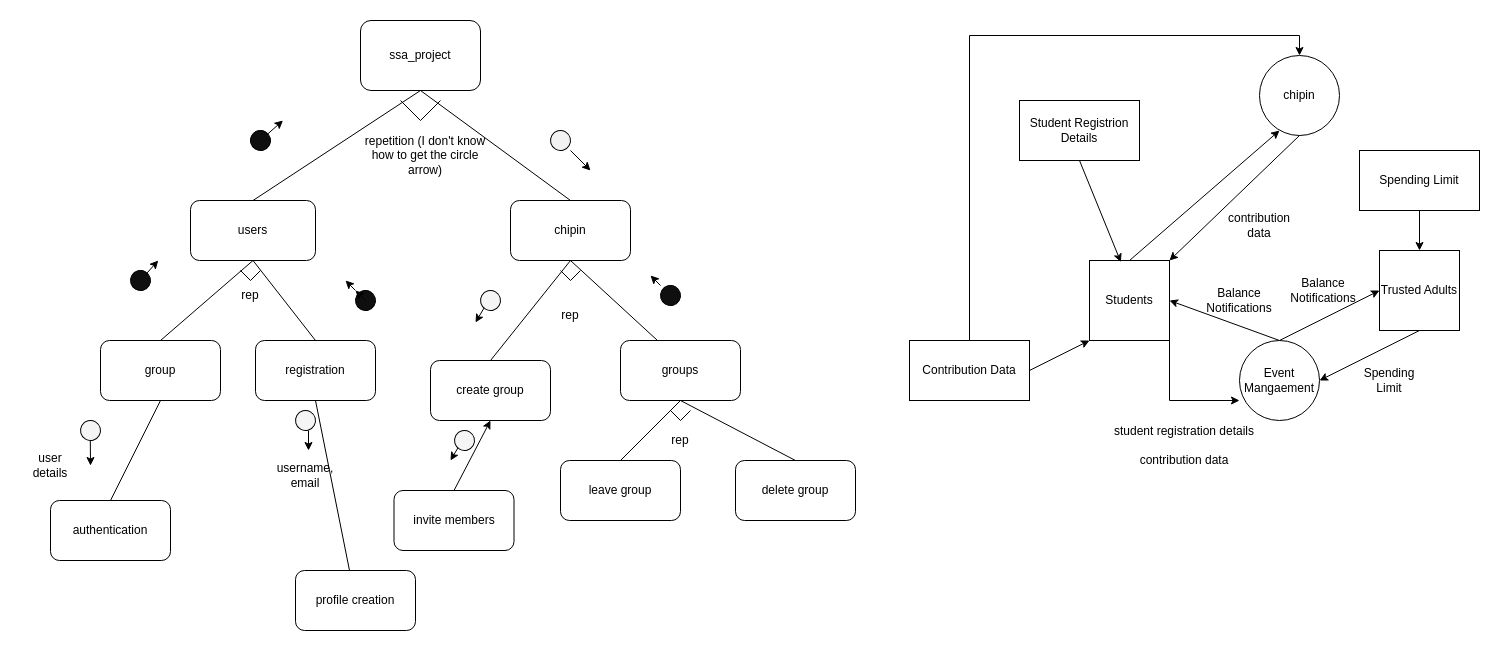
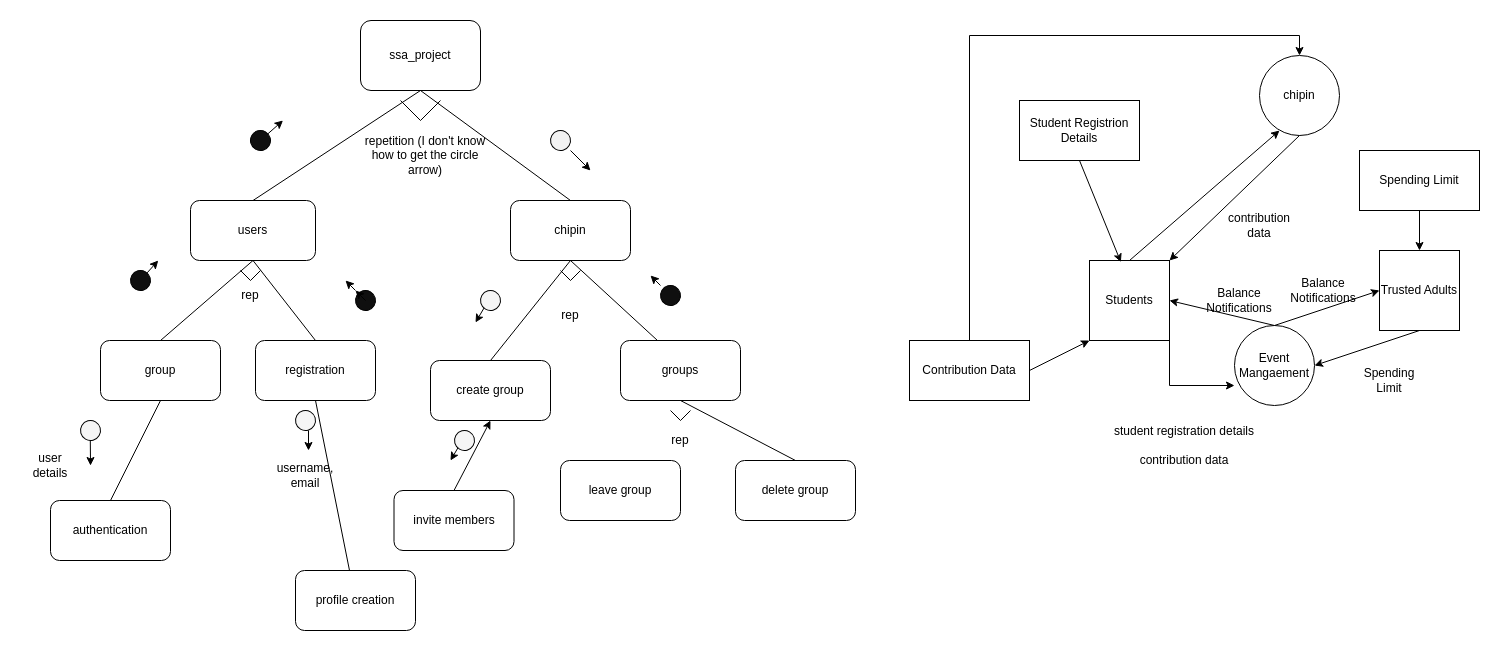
  <mxCell id="0" />
  <mxCell id="1" parent="0" />
  <mxCell id="2" value="ssa_project" style="rounded=1;whiteSpace=wrap;html=1;" vertex="1" parent="1"><mxGeometry x="360" y="20" width="120" height="70" as="geometry" /></mxCell>
  <mxCell id="3" value="users" style="rounded=1;whiteSpace=wrap;html=1;" vertex="1" parent="1"><mxGeometry x="190" y="200" width="125" height="60" as="geometry" /></mxCell>
  <mxCell id="4" value="chipin" style="rounded=1;whiteSpace=wrap;html=1;" vertex="1" parent="1"><mxGeometry x="510" y="200" width="120" height="60" as="geometry" /></mxCell>
  <mxCell id="5" value="" style="endArrow=none;html=1;rounded=0;entryX=0.5;entryY=1;entryDx=0;entryDy=0;exitX=0.5;exitY=0;exitDx=0;exitDy=0;" edge="1" parent="1" source="3" target="2"><mxGeometry width="50" height="50" relative="1" as="geometry"><mxPoint x="440" y="480" as="sourcePoint" /><mxPoint x="420" y="130" as="targetPoint" /></mxGeometry></mxCell>
  <mxCell id="6" value="" style="endArrow=none;html=1;rounded=0;entryX=0.5;entryY=1;entryDx=0;entryDy=0;exitX=0.5;exitY=0;exitDx=0;exitDy=0;" edge="1" parent="1" source="4" target="2"><mxGeometry width="50" height="50" relative="1" as="geometry"><mxPoint x="218" y="260" as="sourcePoint" /><mxPoint x="430" y="100" as="targetPoint" /></mxGeometry></mxCell>
  <mxCell id="7" value="group" style="rounded=1;whiteSpace=wrap;html=1;" vertex="1" parent="1"><mxGeometry x="100" y="340" width="120" height="60" as="geometry" /></mxCell>
  <mxCell id="8" value="registration" style="rounded=1;whiteSpace=wrap;html=1;" vertex="1" parent="1"><mxGeometry x="255" y="340" width="120" height="60" as="geometry" /></mxCell>
  <mxCell id="9" value="" style="endArrow=none;html=1;rounded=0;entryX=0.5;entryY=1;entryDx=0;entryDy=0;exitX=0.5;exitY=0;exitDx=0;exitDy=0;" edge="1" parent="1" source="7" target="3"><mxGeometry width="50" height="50" relative="1" as="geometry"><mxPoint x="290" y="370" as="sourcePoint" /><mxPoint x="400" y="360" as="targetPoint" /><Array as="points" /></mxGeometry></mxCell>
  <mxCell id="10" value="" style="endArrow=none;html=1;rounded=0;entryX=0.5;entryY=1;entryDx=0;entryDy=0;exitX=0.5;exitY=0;exitDx=0;exitDy=0;" edge="1" parent="1" source="8" target="3"><mxGeometry width="50" height="50" relative="1" as="geometry"><mxPoint x="350" y="410" as="sourcePoint" /><mxPoint x="400" y="360" as="targetPoint" /></mxGeometry></mxCell>
  <mxCell id="11" value="authentication" style="rounded=1;whiteSpace=wrap;html=1;" vertex="1" parent="1"><mxGeometry x="50" y="500" width="120" height="60" as="geometry" /></mxCell>
  <mxCell id="12" value="" style="endArrow=none;html=1;rounded=0;entryX=0.5;entryY=1;entryDx=0;entryDy=0;exitX=0.5;exitY=0;exitDx=0;exitDy=0;" edge="1" parent="1" source="11" target="7"><mxGeometry width="50" height="50" relative="1" as="geometry"><mxPoint x="160" y="340" as="sourcePoint" /><mxPoint x="262" y="270" as="targetPoint" /><Array as="points" /></mxGeometry></mxCell>
  <mxCell id="13" value="" style="endArrow=classic;html=1;rounded=0;" edge="1" parent="1" source="15"><mxGeometry width="50" height="50" relative="1" as="geometry"><mxPoint x="262.5" y="140" as="sourcePoint" /><mxPoint x="282.5" y="120" as="targetPoint" /></mxGeometry></mxCell>
  <mxCell id="14" value="" style="endArrow=classic;html=1;rounded=0;" edge="1" parent="1" target="15"><mxGeometry width="50" height="50" relative="1" as="geometry"><mxPoint x="262.5" y="140" as="sourcePoint" /><mxPoint x="282.5" y="120" as="targetPoint" /></mxGeometry></mxCell>
  <mxCell id="15" value="" style="ellipse;whiteSpace=wrap;html=1;aspect=fixed;fillColor=#0F0F0F;rotation=30;" vertex="1" parent="1"><mxGeometry x="250" y="130" width="20" height="20" as="geometry" /></mxCell>
  <mxCell id="16" value="" style="ellipse;whiteSpace=wrap;html=1;aspect=fixed;fillColor=#0F0F0F;rotation=30;" vertex="1" parent="1"><mxGeometry x="355" y="290" width="20" height="20" as="geometry" /></mxCell>
  <mxCell id="17" value="" style="endArrow=classic;html=1;rounded=0;" edge="1" parent="1"><mxGeometry width="50" height="50" relative="1" as="geometry"><mxPoint x="355" y="290" as="sourcePoint" /><mxPoint x="345" y="280" as="targetPoint" /></mxGeometry></mxCell>
  <mxCell id="18" value="" style="ellipse;whiteSpace=wrap;html=1;aspect=fixed;fillColor=#F2F2F2;rotation=30;" vertex="1" parent="1"><mxGeometry x="550" y="130" width="20" height="20" as="geometry" /></mxCell>
  <mxCell id="19" value="" style="endArrow=classic;html=1;rounded=0;" edge="1" parent="1"><mxGeometry width="50" height="50" relative="1" as="geometry"><mxPoint x="570" y="150" as="sourcePoint" /><mxPoint x="590" y="170" as="targetPoint" /></mxGeometry></mxCell>
  <mxCell id="20" value="" style="endArrow=classic;html=1;rounded=0;" edge="1" parent="1" source="22"><mxGeometry width="50" height="50" relative="1" as="geometry"><mxPoint x="142.25" y="273" as="sourcePoint" /><mxPoint x="157.75" y="260" as="targetPoint" /></mxGeometry></mxCell>
  <mxCell id="21" value="" style="endArrow=classic;html=1;rounded=0;" edge="1" parent="1" target="22"><mxGeometry width="50" height="50" relative="1" as="geometry"><mxPoint x="142.25" y="273" as="sourcePoint" /><mxPoint x="157.75" y="260" as="targetPoint" /></mxGeometry></mxCell>
  <mxCell id="22" value="" style="ellipse;whiteSpace=wrap;html=1;aspect=fixed;fillColor=#0F0F0F;rotation=30;" vertex="1" parent="1"><mxGeometry x="130" y="270" width="20" height="20" as="geometry" /></mxCell>
  <mxCell id="23" value="" style="endArrow=none;html=1;rounded=0;" edge="1" parent="1"><mxGeometry width="50" height="50" relative="1" as="geometry"><mxPoint x="420" y="120" as="sourcePoint" /><mxPoint x="400" y="100" as="targetPoint" /></mxGeometry></mxCell>
  <mxCell id="24" value="" style="endArrow=none;html=1;rounded=0;" edge="1" parent="1"><mxGeometry width="50" height="50" relative="1" as="geometry"><mxPoint x="440" y="100" as="sourcePoint" /><mxPoint x="420" y="120" as="targetPoint" /></mxGeometry></mxCell>
  <mxCell id="25" value="" style="endArrow=none;html=1;rounded=0;" edge="1" parent="1"><mxGeometry width="50" height="50" relative="1" as="geometry"><mxPoint x="250" y="280" as="sourcePoint" /><mxPoint x="260" y="270" as="targetPoint" /></mxGeometry></mxCell>
  <mxCell id="26" value="" style="endArrow=none;html=1;rounded=0;" edge="1" parent="1"><mxGeometry width="50" height="50" relative="1" as="geometry"><mxPoint x="250" y="280" as="sourcePoint" /><mxPoint x="240" y="270" as="targetPoint" /></mxGeometry></mxCell>
  <mxCell id="27" style="edgeStyle=orthogonalEdgeStyle;rounded=0;orthogonalLoop=1;jettySize=auto;html=1;" edge="1" parent="1" source="28"><mxGeometry relative="1" as="geometry"><mxPoint x="90" y="465" as="targetPoint" /></mxGeometry></mxCell>
  <mxCell id="28" value="" style="ellipse;whiteSpace=wrap;html=1;aspect=fixed;fillColor=#F5F5F5;rotation=30;" vertex="1" parent="1"><mxGeometry x="80" y="420" width="20" height="20" as="geometry" /></mxCell>
  <mxCell id="29" value="" style="endArrow=none;html=1;rounded=0;exitX=0.5;exitY=0;exitDx=0;exitDy=0;" edge="1" parent="1"><mxGeometry width="50" height="50" relative="1" as="geometry"><mxPoint x="657" y="340" as="sourcePoint" /><mxPoint x="570" y="260" as="targetPoint" /></mxGeometry></mxCell>
  <mxCell id="30" value="" style="endArrow=none;html=1;rounded=0;entryX=0.5;entryY=1;entryDx=0;entryDy=0;exitX=0.5;exitY=0;exitDx=0;exitDy=0;" edge="1" parent="1" source="31" target="4"><mxGeometry width="50" height="50" relative="1" as="geometry"><mxPoint x="520" y="350" as="sourcePoint" /><mxPoint x="553" y="300" as="targetPoint" /></mxGeometry></mxCell>
  <mxCell id="31" value="create group" style="rounded=1;whiteSpace=wrap;html=1;" vertex="1" parent="1"><mxGeometry x="430" y="360" width="120" height="60" as="geometry" /></mxCell>
  <mxCell id="32" value="groups" style="rounded=1;whiteSpace=wrap;html=1;" vertex="1" parent="1"><mxGeometry x="620" y="340" width="120" height="60" as="geometry" /></mxCell>
  <mxCell id="33" value="invite members" style="rounded=1;whiteSpace=wrap;html=1;" vertex="1" parent="1"><mxGeometry x="393.5" y="490" width="120" height="60" as="geometry" /></mxCell>
  <mxCell id="34" value="" style="endArrow=classic;html=1;rounded=0;entryX=0.5;entryY=1;entryDx=0;entryDy=0;exitX=0.5;exitY=0;exitDx=0;exitDy=0;" edge="1" parent="1" source="33" target="31"><mxGeometry width="50" height="50" relative="1" as="geometry"><mxPoint x="420" y="480" as="sourcePoint" /><mxPoint x="470" y="430" as="targetPoint" /></mxGeometry></mxCell>
  <mxCell id="35" value="" style="endArrow=classic;html=1;rounded=0;" edge="1" parent="1"><mxGeometry width="50" height="50" relative="1" as="geometry"><mxPoint x="460" y="443" as="sourcePoint" /><mxPoint x="450" y="460" as="targetPoint" /></mxGeometry></mxCell>
  <mxCell id="36" value="" style="endArrow=classic;html=1;rounded=0;" edge="1" parent="1"><mxGeometry width="50" height="50" relative="1" as="geometry"><mxPoint x="180" y="450" as="sourcePoint" /><mxPoint x="180" y="450" as="targetPoint" /></mxGeometry></mxCell>
  <mxCell id="37" value="" style="ellipse;whiteSpace=wrap;html=1;aspect=fixed;fillColor=#F5F5F5;rotation=30;" vertex="1" parent="1"><mxGeometry x="454" y="430" width="20" height="20" as="geometry" /></mxCell>
  <mxCell id="38" value="" style="endArrow=none;html=1;rounded=0;" edge="1" parent="1"><mxGeometry width="50" height="50" relative="1" as="geometry"><mxPoint x="570" y="280" as="sourcePoint" /><mxPoint x="560" y="270" as="targetPoint" /></mxGeometry></mxCell>
  <mxCell id="39" value="" style="endArrow=none;html=1;rounded=0;" edge="1" parent="1"><mxGeometry width="50" height="50" relative="1" as="geometry"><mxPoint x="570" y="280" as="sourcePoint" /><mxPoint x="580" y="270" as="targetPoint" /></mxGeometry></mxCell>
  <mxCell id="40" value="repetition (I don't know how to get the circle arrow)" style="text;html=1;align=center;verticalAlign=middle;whiteSpace=wrap;rounded=0;" vertex="1" parent="1"><mxGeometry x="360" y="140" width="130" height="30" as="geometry" /></mxCell>
  <mxCell id="41" value="rep" style="text;html=1;align=center;verticalAlign=middle;whiteSpace=wrap;rounded=0;" vertex="1" parent="1"><mxGeometry x="540" y="300" width="60" height="30" as="geometry" /></mxCell>
  <mxCell id="42" value="rep" style="text;html=1;align=center;verticalAlign=middle;whiteSpace=wrap;rounded=0;" vertex="1" parent="1"><mxGeometry x="220" y="280" width="60" height="30" as="geometry" /></mxCell>
  <mxCell id="43" value="" style="endArrow=classic;html=1;rounded=0;" edge="1" parent="1"><mxGeometry width="50" height="50" relative="1" as="geometry"><mxPoint x="365" y="300" as="sourcePoint" /><mxPoint x="355" y="290" as="targetPoint" /></mxGeometry></mxCell>
  <mxCell id="44" value="" style="ellipse;whiteSpace=wrap;html=1;aspect=fixed;fillColor=#0F0F0F;rotation=30;" vertex="1" parent="1"><mxGeometry x="660" y="285" width="20" height="20" as="geometry" /></mxCell>
  <mxCell id="45" value="" style="endArrow=classic;html=1;rounded=0;" edge="1" parent="1"><mxGeometry width="50" height="50" relative="1" as="geometry"><mxPoint x="660" y="285" as="sourcePoint" /><mxPoint x="650" y="275" as="targetPoint" /></mxGeometry></mxCell>
  <mxCell id="46" value="" style="endArrow=classic;html=1;rounded=0;" edge="1" parent="1"><mxGeometry width="50" height="50" relative="1" as="geometry"><mxPoint x="485" y="305" as="sourcePoint" /><mxPoint x="475" y="322" as="targetPoint" /></mxGeometry></mxCell>
  <mxCell id="47" value="" style="ellipse;whiteSpace=wrap;html=1;aspect=fixed;fillColor=#F5F5F5;rotation=30;" vertex="1" parent="1"><mxGeometry x="480" y="290" width="20" height="20" as="geometry" /></mxCell>
  <mxCell id="48" value="" style="endArrow=none;html=1;rounded=0;exitX=0.5;exitY=1;exitDx=0;exitDy=0;" edge="1" parent="1" source="8" target="49"><mxGeometry width="50" height="50" relative="1" as="geometry"><mxPoint x="340" y="350" as="sourcePoint" /><mxPoint x="340" y="530" as="targetPoint" /></mxGeometry></mxCell>
  <mxCell id="49" value="profile creation" style="rounded=1;whiteSpace=wrap;html=1;" vertex="1" parent="1"><mxGeometry x="295" y="570" width="120" height="60" as="geometry" /></mxCell>
  <mxCell id="50" value="" style="ellipse;whiteSpace=wrap;html=1;aspect=fixed;fillColor=#F5F5F5;rotation=30;" vertex="1" parent="1"><mxGeometry x="295" y="410" width="20" height="20" as="geometry" /></mxCell>
  <mxCell id="51" value="" style="endArrow=classic;html=1;rounded=0;" edge="1" parent="1"><mxGeometry width="50" height="50" relative="1" as="geometry"><mxPoint x="308" y="430" as="sourcePoint" /><mxPoint x="308" y="450" as="targetPoint" /></mxGeometry></mxCell>
  <mxCell id="52" value="username, email" style="text;html=1;align=center;verticalAlign=middle;whiteSpace=wrap;rounded=0;" vertex="1" parent="1"><mxGeometry x="275" y="460" width="60" height="30" as="geometry" /></mxCell>
  <mxCell id="53" value="user details" style="text;html=1;align=center;verticalAlign=middle;whiteSpace=wrap;rounded=0;" vertex="1" parent="1"><mxGeometry x="20" y="450" width="60" height="30" as="geometry" /></mxCell>
  <mxCell id="54" value="leave group" style="rounded=1;whiteSpace=wrap;html=1;" vertex="1" parent="1"><mxGeometry x="560" y="460" width="120" height="60" as="geometry" /></mxCell>
  <mxCell id="55" value="delete group" style="rounded=1;whiteSpace=wrap;html=1;" vertex="1" parent="1"><mxGeometry x="735" y="460" width="120" height="60" as="geometry" /></mxCell>
- <mxCell id="56" value="" style="endArrow=none;html=1;rounded=0;entryX=0.5;entryY=1;entryDx=0;entryDy=0;exitX=0.5;exitY=0;exitDx=0;exitDy=0;" edge="1" parent="1" source="54" target="32"><mxGeometry width="50" height="50" relative="1" as="geometry"><mxPoint x="650" y="370" as="sourcePoint" /><mxPoint x="700" y="320" as="targetPoint" /></mxGeometry></mxCell>
  <mxCell id="57" value="" style="endArrow=none;html=1;rounded=0;entryX=0.5;entryY=1;entryDx=0;entryDy=0;exitX=0.5;exitY=0;exitDx=0;exitDy=0;" edge="1" parent="1" source="55" target="32"><mxGeometry width="50" height="50" relative="1" as="geometry"><mxPoint x="630" y="470" as="sourcePoint" /><mxPoint x="690" y="410" as="targetPoint" /></mxGeometry></mxCell>
  <mxCell id="58" value="rep" style="text;html=1;align=center;verticalAlign=middle;whiteSpace=wrap;rounded=0;" vertex="1" parent="1"><mxGeometry x="650" y="425" width="60" height="30" as="geometry" /></mxCell>
  <mxCell id="59" value="" style="endArrow=none;html=1;rounded=0;" edge="1" parent="1"><mxGeometry width="50" height="50" relative="1" as="geometry"><mxPoint x="680" y="420" as="sourcePoint" /><mxPoint x="670" y="410" as="targetPoint" /></mxGeometry></mxCell>
  <mxCell id="60" value="" style="endArrow=none;html=1;rounded=0;" edge="1" parent="1"><mxGeometry width="50" height="50" relative="1" as="geometry"><mxPoint x="690" y="410" as="sourcePoint" /><mxPoint x="680" y="420" as="targetPoint" /></mxGeometry></mxCell>
  <mxCell id="61" value="chipin" style="ellipse;whiteSpace=wrap;html=1;aspect=fixed;" vertex="1" parent="1"><mxGeometry x="1259" y="55" width="80" height="80" as="geometry" /></mxCell>
  <mxCell id="62" style="edgeStyle=orthogonalEdgeStyle;rounded=0;orthogonalLoop=1;jettySize=auto;html=1;entryX=0.5;entryY=0;entryDx=0;entryDy=0;" edge="1" parent="1" source="63" target="61"><mxGeometry relative="1" as="geometry"><Array as="points"><mxPoint x="969" y="35" /><mxPoint x="1299" y="35" /></Array></mxGeometry></mxCell>
  <mxCell id="63" value="Contribution Data" style="rounded=0;whiteSpace=wrap;html=1;" vertex="1" parent="1"><mxGeometry x="909" y="340" width="120" height="60" as="geometry" /></mxCell>
  <mxCell id="64" value="Student Registrion Details" style="rounded=0;whiteSpace=wrap;html=1;" vertex="1" parent="1"><mxGeometry x="1019" y="100" width="120" height="60" as="geometry" /></mxCell>
  <mxCell id="65" value="Spending Limit" style="rounded=0;whiteSpace=wrap;html=1;" vertex="1" parent="1"><mxGeometry x="1359" y="150" width="120" height="60" as="geometry" /></mxCell>
  <mxCell id="66" value="Students" style="whiteSpace=wrap;html=1;aspect=fixed;" vertex="1" parent="1"><mxGeometry x="1089" y="260" width="80" height="80" as="geometry" /></mxCell>
  <mxCell id="67" value="Trusted Adults" style="whiteSpace=wrap;html=1;aspect=fixed;" vertex="1" parent="1"><mxGeometry x="1379" y="250" width="80" height="80" as="geometry" /></mxCell>
- <mxCell id="68" value="Event Mangaement" style="ellipse;whiteSpace=wrap;html=1;aspect=fixed;" vertex="1" parent="1"><mxGeometry x="1239" y="340" width="80" height="80" as="geometry" /></mxCell>
+ <mxCell id="68" value="Event Mangaement" style="ellipse;whiteSpace=wrap;html=1;aspect=fixed;" vertex="1" parent="1"><mxGeometry x="1234" y="325" width="80" height="80" as="geometry" /></mxCell>
  <mxCell id="69" style="edgeStyle=orthogonalEdgeStyle;rounded=0;orthogonalLoop=1;jettySize=auto;html=1;exitX=1;exitY=1;exitDx=0;exitDy=0;entryX=0;entryY=0.75;entryDx=0;entryDy=0;entryPerimeter=0;" edge="1" parent="1" source="66" target="68"><mxGeometry relative="1" as="geometry" /></mxCell>
  <mxCell id="70" value="student registration details&lt;br&gt;&lt;br&gt;contribution data" style="text;html=1;align=center;verticalAlign=middle;whiteSpace=wrap;rounded=0;" vertex="1" parent="1"><mxGeometry x="1109" y="430" width="150" height="30" as="geometry" /></mxCell>
  <mxCell id="71" value="" style="endArrow=classic;html=1;rounded=0;exitX=0.5;exitY=0;exitDx=0;exitDy=0;" edge="1" parent="1" source="66"><mxGeometry width="50" height="50" relative="1" as="geometry"><mxPoint x="1229" y="180" as="sourcePoint" /><mxPoint x="1279" y="130" as="targetPoint" /></mxGeometry></mxCell>
  <mxCell id="72" value="" style="endArrow=classic;html=1;rounded=0;exitX=0.5;exitY=1;exitDx=0;exitDy=0;entryX=0.392;entryY=0.02;entryDx=0;entryDy=0;entryPerimeter=0;" edge="1" parent="1" source="64" target="66"><mxGeometry width="50" height="50" relative="1" as="geometry"><mxPoint x="1249" y="240" as="sourcePoint" /><mxPoint x="1299" y="190" as="targetPoint" /></mxGeometry></mxCell>
  <mxCell id="73" value="" style="endArrow=classic;html=1;rounded=0;entryX=0;entryY=1;entryDx=0;entryDy=0;exitX=1;exitY=0.5;exitDx=0;exitDy=0;" edge="1" parent="1" source="63" target="66"><mxGeometry width="50" height="50" relative="1" as="geometry"><mxPoint x="1089" y="260" as="sourcePoint" /><mxPoint x="1139" y="210" as="targetPoint" /></mxGeometry></mxCell>
  <mxCell id="74" value="" style="endArrow=classic;html=1;rounded=0;entryX=0.5;entryY=0;entryDx=0;entryDy=0;exitX=0.5;exitY=1;exitDx=0;exitDy=0;" edge="1" parent="1" source="65" target="67"><mxGeometry width="50" height="50" relative="1" as="geometry"><mxPoint x="1229" y="210" as="sourcePoint" /><mxPoint x="1279" y="160" as="targetPoint" /></mxGeometry></mxCell>
  <mxCell id="75" value="" style="endArrow=classic;html=1;rounded=0;entryX=1;entryY=0.5;entryDx=0;entryDy=0;exitX=0.5;exitY=1;exitDx=0;exitDy=0;" edge="1" parent="1" source="67" target="68"><mxGeometry width="50" height="50" relative="1" as="geometry"><mxPoint x="1229" y="210" as="sourcePoint" /><mxPoint x="1279" y="160" as="targetPoint" /></mxGeometry></mxCell>
  <mxCell id="76" value="Spending Limit" style="text;html=1;align=center;verticalAlign=middle;whiteSpace=wrap;rounded=0;" vertex="1" parent="1"><mxGeometry x="1359" y="365" width="60" height="30" as="geometry" /></mxCell>
  <mxCell id="77" value="" style="endArrow=classic;html=1;rounded=0;exitX=0.5;exitY=0;exitDx=0;exitDy=0;entryX=1;entryY=0.5;entryDx=0;entryDy=0;" edge="1" parent="1" source="68" target="66"><mxGeometry width="50" height="50" relative="1" as="geometry"><mxPoint x="1159" y="300" as="sourcePoint" /><mxPoint x="1209" y="250" as="targetPoint" /></mxGeometry></mxCell>
  <mxCell id="78" value="" style="endArrow=classic;html=1;rounded=0;entryX=0;entryY=0.5;entryDx=0;entryDy=0;exitX=0.5;exitY=0;exitDx=0;exitDy=0;" edge="1" parent="1" source="68" target="67"><mxGeometry width="50" height="50" relative="1" as="geometry"><mxPoint x="1159" y="300" as="sourcePoint" /><mxPoint x="1209" y="250" as="targetPoint" /></mxGeometry></mxCell>
  <mxCell id="79" value="Balance Notifications" style="text;html=1;align=center;verticalAlign=middle;whiteSpace=wrap;rounded=0;" vertex="1" parent="1"><mxGeometry x="1209" y="285" width="60" height="30" as="geometry" /></mxCell>
  <mxCell id="80" value="Balance Notifications" style="text;html=1;align=center;verticalAlign=middle;whiteSpace=wrap;rounded=0;" vertex="1" parent="1"><mxGeometry x="1292.5" y="275" width="60" height="30" as="geometry" /></mxCell>
  <mxCell id="81" value="" style="endArrow=classic;html=1;rounded=0;entryX=1;entryY=0;entryDx=0;entryDy=0;exitX=0.5;exitY=1;exitDx=0;exitDy=0;" edge="1" parent="1" source="61" target="66"><mxGeometry width="50" height="50" relative="1" as="geometry"><mxPoint x="1179" y="340" as="sourcePoint" /><mxPoint x="1289" y="180" as="targetPoint" /></mxGeometry></mxCell>
  <mxCell id="82" value="contribution data" style="text;html=1;align=center;verticalAlign=middle;whiteSpace=wrap;rounded=0;" vertex="1" parent="1"><mxGeometry x="1229" y="210" width="60" height="30" as="geometry" /></mxCell>
